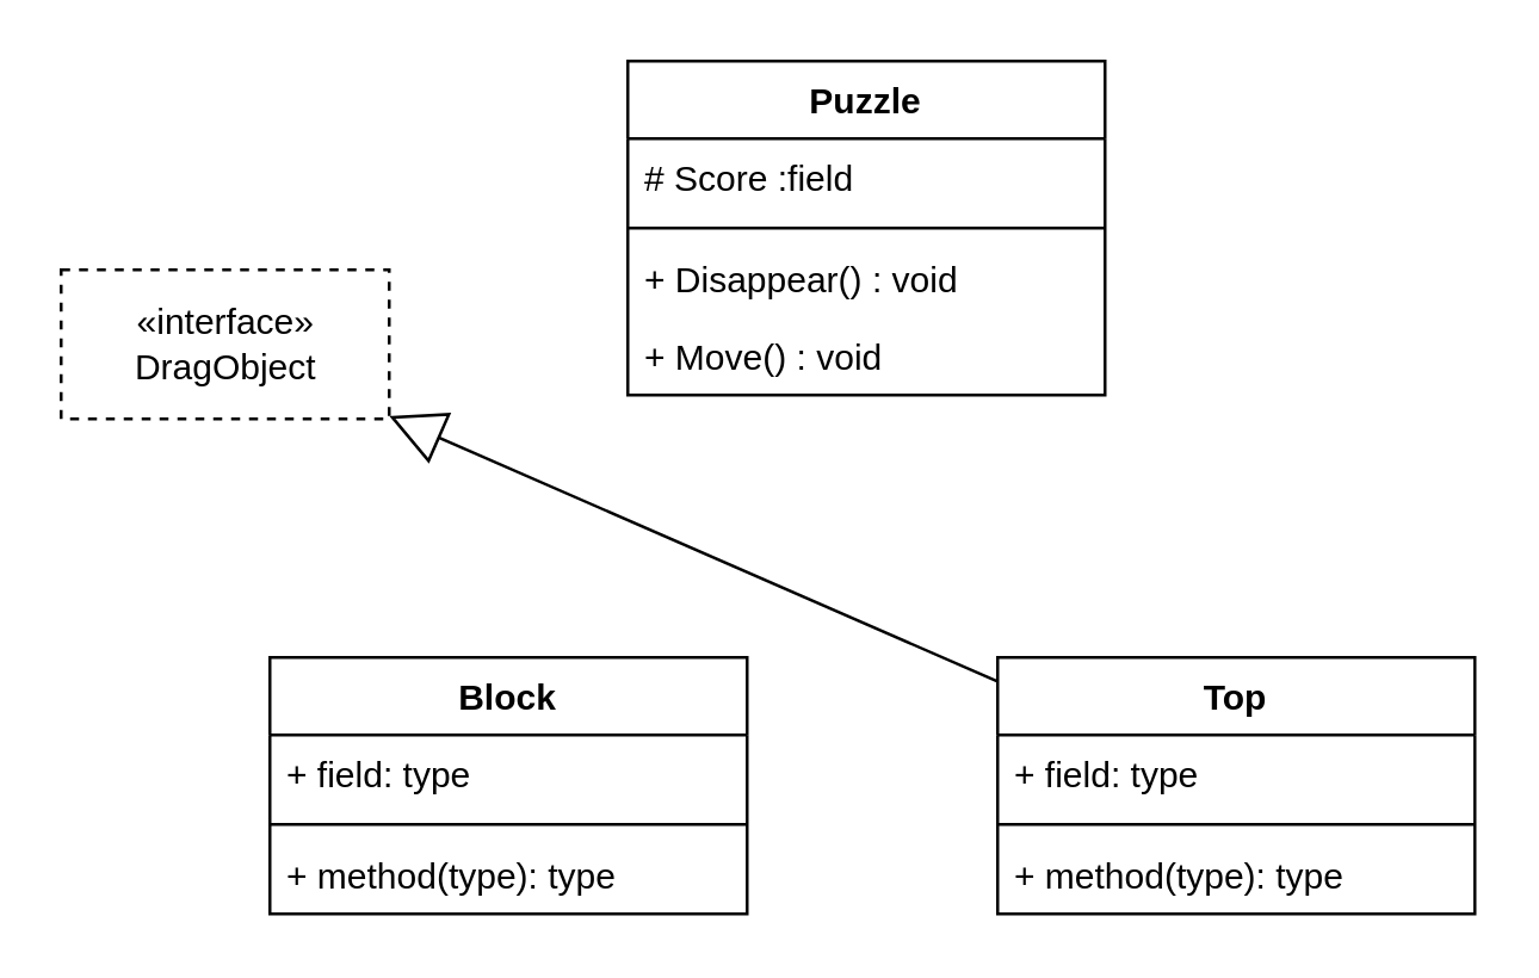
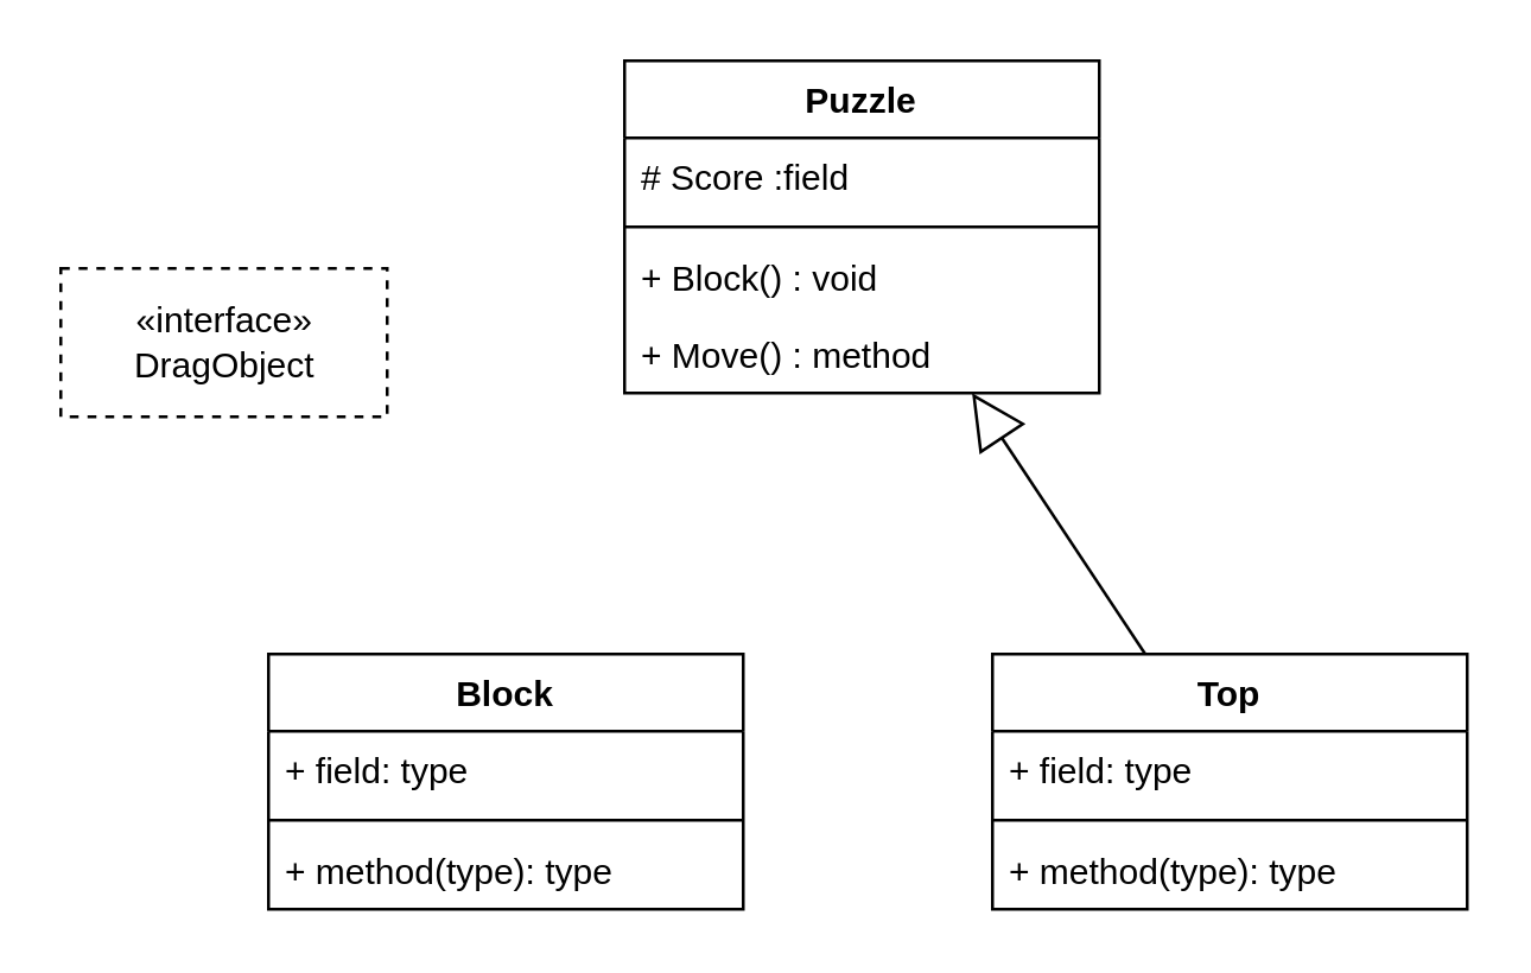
  <mxCell id="0" />
  <mxCell id="1" parent="0" />
  <mxCell id="2" value="Top" style="swimlane;fontStyle=1;align=center;verticalAlign=top;childLayout=stackLayout;horizontal=1;startSize=26;horizontalStack=0;resizeParent=1;resizeParentMax=0;resizeLast=0;collapsible=1;marginBottom=0;" parent="1" vertex="1"><mxGeometry x="334" y="220" width="160" height="86" as="geometry" /></mxCell>
  <mxCell id="3" value="+ field: type" style="text;strokeColor=none;fillColor=none;align=left;verticalAlign=top;spacingLeft=4;spacingRight=4;overflow=hidden;rotatable=0;points=[[0,0.5],[1,0.5]];portConstraint=eastwest;" parent="2" vertex="1"><mxGeometry y="26" width="160" height="26" as="geometry" /></mxCell>
  <mxCell id="4" value="" style="line;strokeWidth=1;fillColor=none;align=left;verticalAlign=middle;spacingTop=-1;spacingLeft=3;spacingRight=3;rotatable=0;labelPosition=right;points=[];portConstraint=eastwest;" parent="2" vertex="1"><mxGeometry y="52" width="160" height="8" as="geometry" /></mxCell>
  <mxCell id="5" value="+ method(type): type" style="text;strokeColor=none;fillColor=none;align=left;verticalAlign=top;spacingLeft=4;spacingRight=4;overflow=hidden;rotatable=0;points=[[0,0.5],[1,0.5]];portConstraint=eastwest;" parent="2" vertex="1"><mxGeometry y="60" width="160" height="26" as="geometry" /></mxCell>
  <mxCell id="6" value="Puzzle" style="swimlane;fontStyle=1;align=center;verticalAlign=top;childLayout=stackLayout;horizontal=1;startSize=26;horizontalStack=0;resizeParent=1;resizeParentMax=0;resizeLast=0;collapsible=1;marginBottom=0;" parent="1" vertex="1"><mxGeometry x="210" y="20" width="160" height="112" as="geometry" /></mxCell>
  <mxCell id="7" value="# Score :field" style="text;strokeColor=none;fillColor=none;align=left;verticalAlign=top;spacingLeft=4;spacingRight=4;overflow=hidden;rotatable=0;points=[[0,0.5],[1,0.5]];portConstraint=eastwest;" parent="6" vertex="1"><mxGeometry y="26" width="160" height="26" as="geometry" /></mxCell>
  <mxCell id="8" value="" style="line;strokeWidth=1;fillColor=none;align=left;verticalAlign=middle;spacingTop=-1;spacingLeft=3;spacingRight=3;rotatable=0;labelPosition=right;points=[];portConstraint=eastwest;" parent="6" vertex="1"><mxGeometry y="52" width="160" height="8" as="geometry" /></mxCell>
- <mxCell id="9" value="+ Disappear() : void" style="text;strokeColor=none;fillColor=none;align=left;verticalAlign=top;spacingLeft=4;spacingRight=4;overflow=hidden;rotatable=0;points=[[0,0.5],[1,0.5]];portConstraint=eastwest;" parent="6" vertex="1"><mxGeometry y="60" width="160" height="26" as="geometry" /></mxCell>
- <mxCell id="10" value="+ Move() : void" style="text;strokeColor=none;fillColor=none;align=left;verticalAlign=top;spacingLeft=4;spacingRight=4;overflow=hidden;rotatable=0;points=[[0,0.5],[1,0.5]];portConstraint=eastwest;" parent="6" vertex="1"><mxGeometry y="86" width="160" height="26" as="geometry" /></mxCell>
+ <mxCell id="9" value="+ Block() : void" style="text;strokeColor=none;fillColor=none;align=left;verticalAlign=top;spacingLeft=4;spacingRight=4;overflow=hidden;rotatable=0;points=[[0,0.5],[1,0.5]];portConstraint=eastwest;" parent="6" vertex="1"><mxGeometry y="60" width="160" height="26" as="geometry" /></mxCell>
+ <mxCell id="10" value="+ Move() : method" style="text;strokeColor=none;fillColor=none;align=left;verticalAlign=top;spacingLeft=4;spacingRight=4;overflow=hidden;rotatable=0;points=[[0,0.5],[1,0.5]];portConstraint=eastwest;" parent="6" vertex="1"><mxGeometry y="86" width="160" height="26" as="geometry" /></mxCell>
  <mxCell id="11" value="Block" style="swimlane;fontStyle=1;align=center;verticalAlign=top;childLayout=stackLayout;horizontal=1;startSize=26;horizontalStack=0;resizeParent=1;resizeParentMax=0;resizeLast=0;collapsible=1;marginBottom=0;" parent="1" vertex="1"><mxGeometry x="90" y="220" width="160" height="86" as="geometry" /></mxCell>
  <mxCell id="12" value="+ field: type" style="text;strokeColor=none;fillColor=none;align=left;verticalAlign=top;spacingLeft=4;spacingRight=4;overflow=hidden;rotatable=0;points=[[0,0.5],[1,0.5]];portConstraint=eastwest;" parent="11" vertex="1"><mxGeometry y="26" width="160" height="26" as="geometry" /></mxCell>
  <mxCell id="13" value="" style="line;strokeWidth=1;fillColor=none;align=left;verticalAlign=middle;spacingTop=-1;spacingLeft=3;spacingRight=3;rotatable=0;labelPosition=right;points=[];portConstraint=eastwest;" parent="11" vertex="1"><mxGeometry y="52" width="160" height="8" as="geometry" /></mxCell>
  <mxCell id="14" value="+ method(type): type" style="text;strokeColor=none;fillColor=none;align=left;verticalAlign=top;spacingLeft=4;spacingRight=4;overflow=hidden;rotatable=0;points=[[0,0.5],[1,0.5]];portConstraint=eastwest;" parent="11" vertex="1"><mxGeometry y="60" width="160" height="26" as="geometry" /></mxCell>
- <mxCell id="15" value="" style="endArrow=block;endSize=16;endFill=0;html=1;" parent="1" source="2" target="16" edge="1"><mxGeometry width="160" relative="1" as="geometry"><mxPoint x="205.8" y="230" as="sourcePoint" /><mxPoint x="274.2" y="116" as="targetPoint" /></mxGeometry></mxCell>
+ <mxCell id="15" value="" style="endArrow=block;endSize=16;endFill=0;html=1;" parent="1" source="2" target="6" edge="1"><mxGeometry width="160" relative="1" as="geometry"><mxPoint x="205.8" y="230" as="sourcePoint" /><mxPoint x="274.2" y="116" as="targetPoint" /></mxGeometry></mxCell>
  <mxCell id="16" value="«interface»&lt;br&gt;DragObject" style="html=1;dashed=1;" parent="1" vertex="1"><mxGeometry x="20" y="90" width="110" height="50" as="geometry" /></mxCell>
